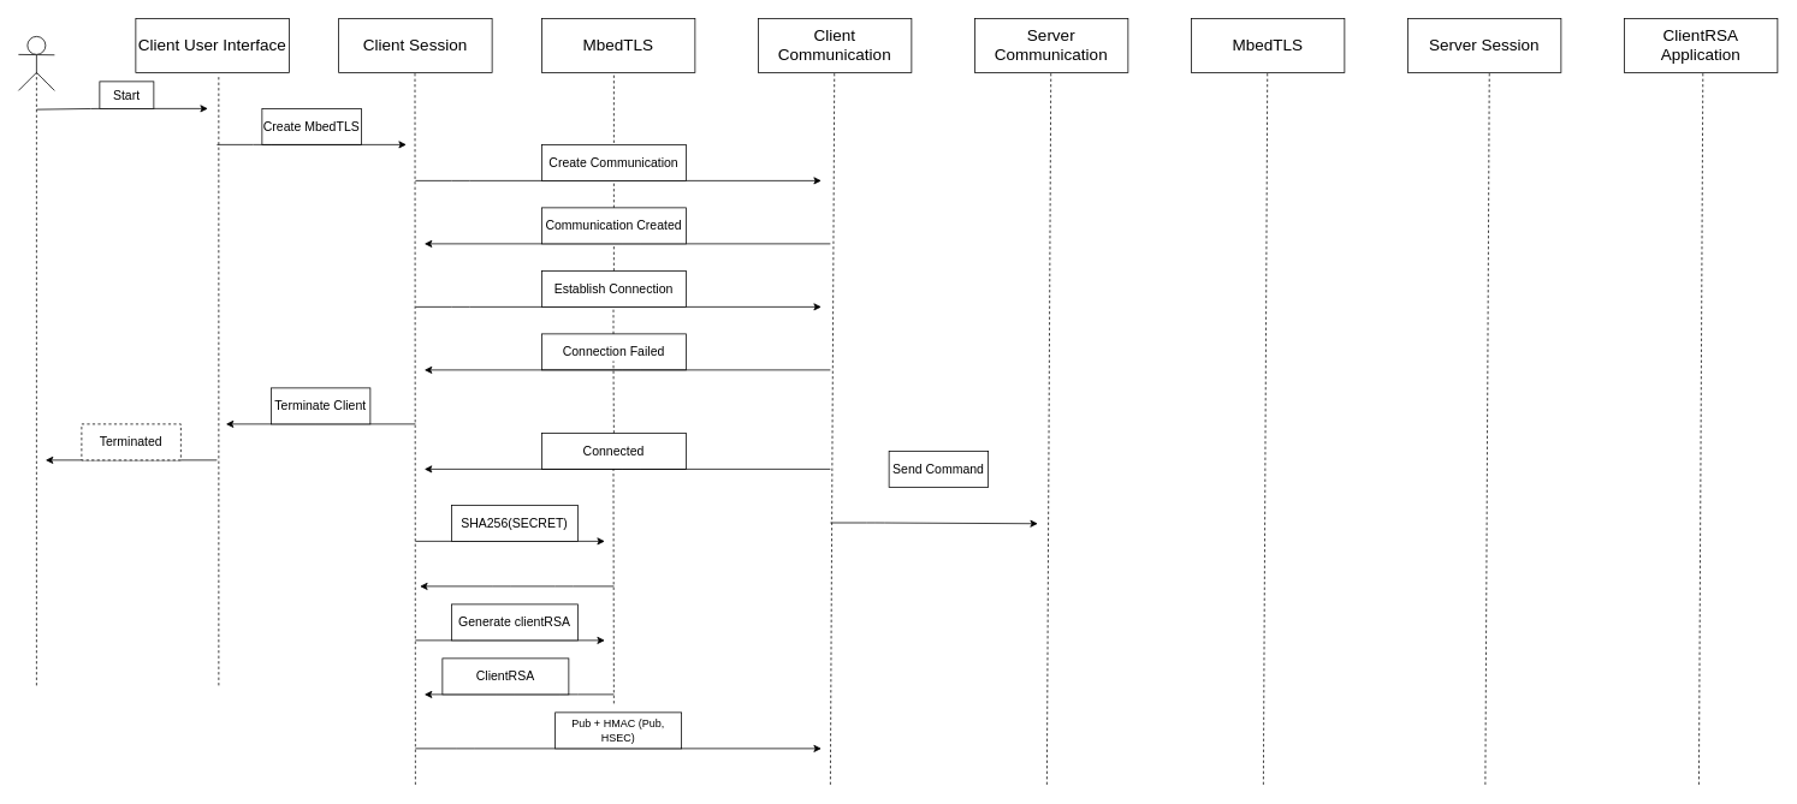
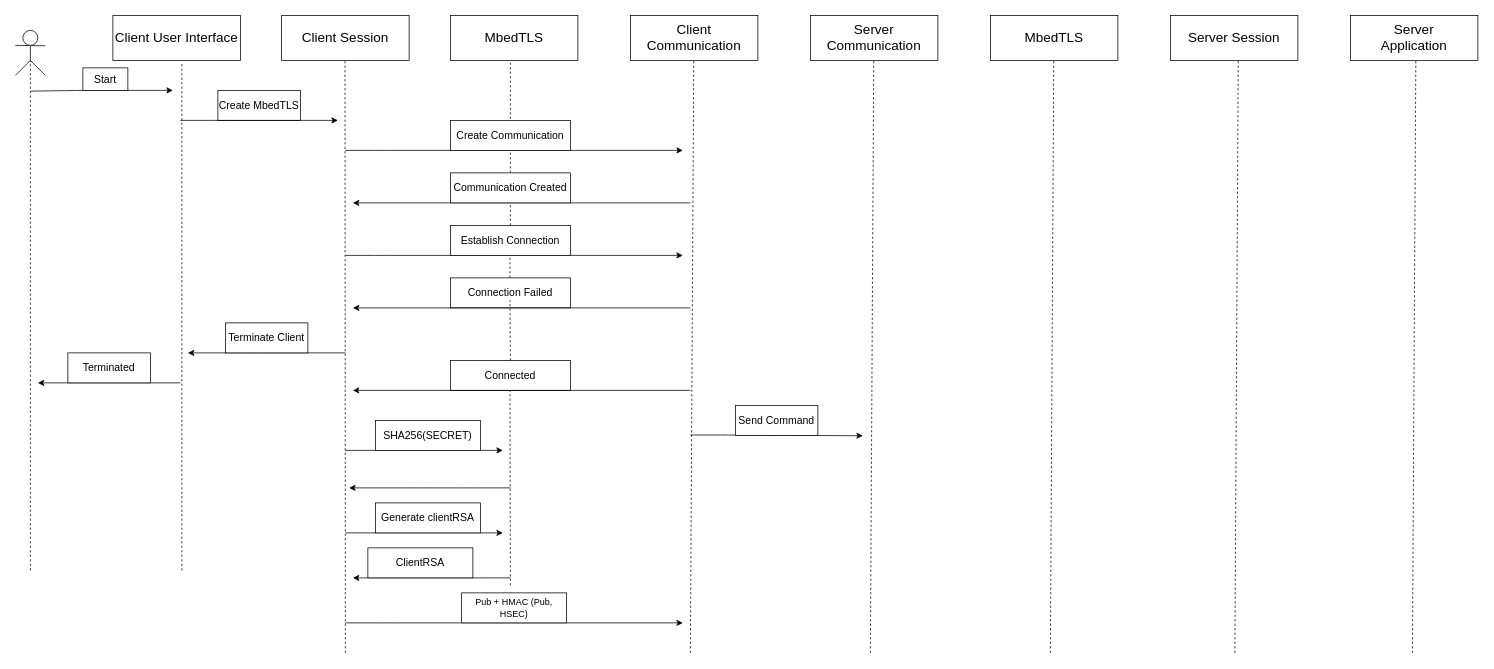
  <mxCell id="0" />
  <mxCell id="1" parent="0" />
  <mxCell id="2" style="edgeStyle=none;html=1;fontSize=14;" parent="1" edge="1"><mxGeometry relative="1" as="geometry"><mxPoint x="40" y="121" as="sourcePoint" /><mxPoint x="230" y="120" as="targetPoint" /><Array as="points"><mxPoint x="110" y="120" /></Array></mxGeometry></mxCell>
  <mxCell id="3" value="&lt;font style=&quot;font-size: 18px;&quot;&gt;Client User Interface&lt;/font&gt;" style="whiteSpace=wrap;html=1;" parent="1" vertex="1"><mxGeometry x="150" y="20" width="170" height="60" as="geometry" /></mxCell>
  <mxCell id="4" value="&lt;font style=&quot;font-size: 14px;&quot;&gt;Start&lt;/font&gt;" style="whiteSpace=wrap;html=1;" parent="1" vertex="1"><mxGeometry x="110" y="90" width="60" height="30" as="geometry" /></mxCell>
  <mxCell id="5" value="&lt;font style=&quot;font-size: 18px;&quot;&gt;Client Session&lt;/font&gt;" style="whiteSpace=wrap;html=1;" parent="1" vertex="1"><mxGeometry x="375" y="20" width="170" height="60" as="geometry" /></mxCell>
  <mxCell id="6" value="&lt;span style=&quot;font-size: 18px;&quot;&gt;MbedTLS&lt;/span&gt;" style="whiteSpace=wrap;html=1;" parent="1" vertex="1"><mxGeometry x="600" y="20" width="170" height="60" as="geometry" /></mxCell>
  <mxCell id="7" value="&lt;span style=&quot;font-size: 18px;&quot;&gt;Client Communication&lt;/span&gt;" style="whiteSpace=wrap;html=1;" parent="1" vertex="1"><mxGeometry x="840" y="20" width="170" height="60" as="geometry" /></mxCell>
  <mxCell id="8" value="&lt;span style=&quot;font-size: 18px;&quot;&gt;Server Communication&lt;/span&gt;" style="whiteSpace=wrap;html=1;" parent="1" vertex="1"><mxGeometry x="1080" y="20" width="170" height="60" as="geometry" /></mxCell>
  <mxCell id="9" value="&lt;span style=&quot;font-size: 18px;&quot;&gt;MbedTLS&lt;/span&gt;" style="whiteSpace=wrap;html=1;" parent="1" vertex="1"><mxGeometry x="1320" y="20" width="170" height="60" as="geometry" /></mxCell>
  <mxCell id="10" value="&lt;font style=&quot;font-size: 14px;&quot;&gt;Create MbedTLS&lt;/font&gt;" style="whiteSpace=wrap;html=1;" parent="1" vertex="1"><mxGeometry x="290" y="120" width="110" height="40" as="geometry" /></mxCell>
  <mxCell id="11" style="edgeStyle=none;html=1;exitX=1;exitY=0.5;exitDx=0;exitDy=0;fontSize=14;" parent="1" edge="1"><mxGeometry relative="1" as="geometry"><mxPoint x="240" y="160" as="sourcePoint" /><mxPoint x="450" y="160" as="targetPoint" /><Array as="points"><mxPoint x="290" y="160" /></Array></mxGeometry></mxCell>
  <mxCell id="12" value="" style="endArrow=none;dashed=1;html=1;rounded=1;fontSize=14;targetPerimeterSpacing=0;entryX=0.541;entryY=1.033;entryDx=0;entryDy=0;entryPerimeter=0;" parent="1" target="3" edge="1"><mxGeometry width="50" height="50" relative="1" as="geometry"><mxPoint x="242" y="760" as="sourcePoint" /><mxPoint x="240" y="150" as="targetPoint" /></mxGeometry></mxCell>
  <mxCell id="13" value="" style="endArrow=none;dashed=1;html=1;rounded=1;fontSize=14;targetPerimeterSpacing=0;entryX=0.541;entryY=1.033;entryDx=0;entryDy=0;entryPerimeter=0;" parent="1" edge="1"><mxGeometry width="50" height="50" relative="1" as="geometry"><mxPoint x="460" y="870" as="sourcePoint" /><mxPoint x="459.5" y="80" as="targetPoint" /></mxGeometry></mxCell>
  <mxCell id="14" value="" style="endArrow=none;dashed=1;html=1;rounded=1;fontSize=14;targetPerimeterSpacing=0;startArrow=none;" parent="1" source="28" edge="1"><mxGeometry width="50" height="50" relative="1" as="geometry"><mxPoint x="680" y="870" as="sourcePoint" /><mxPoint x="680" y="80" as="targetPoint" /></mxGeometry></mxCell>
  <mxCell id="15" value="" style="endArrow=none;dashed=1;html=1;rounded=1;fontSize=14;targetPerimeterSpacing=0;entryX=0.541;entryY=1.033;entryDx=0;entryDy=0;entryPerimeter=0;startArrow=none;" parent="1" edge="1"><mxGeometry width="50" height="50" relative="1" as="geometry"><mxPoint x="920" y="870" as="sourcePoint" /><mxPoint x="924.5" y="80" as="targetPoint" /></mxGeometry></mxCell>
  <mxCell id="16" value="" style="endArrow=none;dashed=1;html=1;rounded=1;fontSize=14;targetPerimeterSpacing=0;entryX=0.541;entryY=1.033;entryDx=0;entryDy=0;entryPerimeter=0;" parent="1" edge="1"><mxGeometry width="50" height="50" relative="1" as="geometry"><mxPoint x="1160" y="870" as="sourcePoint" /><mxPoint x="1164.5" y="80" as="targetPoint" /></mxGeometry></mxCell>
  <mxCell id="17" value="" style="endArrow=none;dashed=1;html=1;rounded=1;fontSize=14;targetPerimeterSpacing=0;entryX=0.541;entryY=1.033;entryDx=0;entryDy=0;entryPerimeter=0;" parent="1" edge="1"><mxGeometry width="50" height="50" relative="1" as="geometry"><mxPoint x="1400" y="870" as="sourcePoint" /><mxPoint x="1404.5" y="80" as="targetPoint" /></mxGeometry></mxCell>
  <mxCell id="18" style="edgeStyle=none;html=1;exitX=1;exitY=0.5;exitDx=0;exitDy=0;fontSize=14;" parent="1" edge="1"><mxGeometry relative="1" as="geometry"><mxPoint x="460" y="470" as="sourcePoint" /><mxPoint x="250" y="470" as="targetPoint" /><Array as="points"><mxPoint x="340" y="470" /></Array></mxGeometry></mxCell>
  <mxCell id="19" value="&lt;font style=&quot;font-size: 14px;&quot;&gt;Terminate Client&lt;/font&gt;" style="whiteSpace=wrap;html=1;" parent="1" vertex="1"><mxGeometry x="300" y="430" width="110" height="40" as="geometry" /></mxCell>
  <mxCell id="20" value="" style="endArrow=none;dashed=1;html=1;rounded=1;fontSize=14;targetPerimeterSpacing=0;entryX=0.541;entryY=1.033;entryDx=0;entryDy=0;entryPerimeter=0;" parent="1" edge="1"><mxGeometry width="50" height="50" relative="1" as="geometry"><mxPoint x="40" y="760" as="sourcePoint" /><mxPoint x="40" y="80" as="targetPoint" /><Array as="points"><mxPoint x="40" y="360" /></Array></mxGeometry></mxCell>
  <mxCell id="21" style="edgeStyle=none;html=1;exitX=1;exitY=0.5;exitDx=0;exitDy=0;fontSize=14;" parent="1" edge="1"><mxGeometry relative="1" as="geometry"><mxPoint x="240" y="510" as="sourcePoint" /><mxPoint x="50" y="510" as="targetPoint" /><Array as="points" /></mxGeometry></mxCell>
- <mxCell id="22" value="&lt;font style=&quot;font-size: 14px;&quot;&gt;Terminated&lt;/font&gt;" style="whiteSpace=wrap;html=1;dashed=1;" parent="1" vertex="1"><mxGeometry x="90" y="470" width="110" height="40" as="geometry" /></mxCell>
+ <mxCell id="22" value="&lt;font style=&quot;font-size: 14px;&quot;&gt;Terminated&lt;/font&gt;" style="whiteSpace=wrap;html=1;" parent="1" vertex="1"><mxGeometry x="90" y="470" width="110" height="40" as="geometry" /></mxCell>
  <mxCell id="23" style="edgeStyle=none;html=1;exitX=1;exitY=0.5;exitDx=0;exitDy=0;fontSize=14;" parent="1" edge="1"><mxGeometry relative="1" as="geometry"><mxPoint x="460" y="200" as="sourcePoint" /><mxPoint x="910" y="200" as="targetPoint" /><Array as="points"><mxPoint x="510" y="200" /></Array></mxGeometry></mxCell>
  <mxCell id="24" value="&lt;font style=&quot;font-size: 14px;&quot;&gt;Create Communication&lt;/font&gt;" style="whiteSpace=wrap;html=1;" parent="1" vertex="1"><mxGeometry x="600" y="160" width="160" height="40" as="geometry" /></mxCell>
  <mxCell id="25" value="" style="endArrow=classic;html=1;rounded=1;fontSize=14;targetPerimeterSpacing=0;" parent="1" edge="1"><mxGeometry width="50" height="50" relative="1" as="geometry"><mxPoint x="920" y="270" as="sourcePoint" /><mxPoint x="470" y="270" as="targetPoint" /><Array as="points"><mxPoint x="700" y="270" /></Array></mxGeometry></mxCell>
  <mxCell id="26" style="edgeStyle=none;html=1;exitX=1;exitY=0.5;exitDx=0;exitDy=0;fontSize=14;" parent="1" edge="1"><mxGeometry relative="1" as="geometry"><mxPoint x="460" y="340" as="sourcePoint" /><mxPoint x="910" y="340" as="targetPoint" /><Array as="points"><mxPoint x="510" y="340" /></Array></mxGeometry></mxCell>
  <mxCell id="27" value="&lt;font style=&quot;font-size: 14px;&quot;&gt;Establish Connection&lt;/font&gt;" style="whiteSpace=wrap;html=1;" parent="1" vertex="1"><mxGeometry x="600" y="300" width="160" height="40" as="geometry" /></mxCell>
  <mxCell id="28" value="&lt;font style=&quot;font-size: 14px;&quot;&gt;Communication Created&lt;/font&gt;" style="whiteSpace=wrap;html=1;" parent="1" vertex="1"><mxGeometry x="600" y="230" width="160" height="40" as="geometry" /></mxCell>
  <mxCell id="29" value="&lt;font style=&quot;font-size: 14px;&quot;&gt;Connection Failed&lt;/font&gt;" style="whiteSpace=wrap;html=1;" parent="1" vertex="1"><mxGeometry x="600" y="370" width="160" height="40" as="geometry" /></mxCell>
  <mxCell id="30" value="" style="endArrow=classic;html=1;rounded=1;fontSize=14;targetPerimeterSpacing=0;" parent="1" edge="1"><mxGeometry width="50" height="50" relative="1" as="geometry"><mxPoint x="920" y="410" as="sourcePoint" /><mxPoint x="470" y="410" as="targetPoint" /><Array as="points"><mxPoint x="700" y="410" /></Array></mxGeometry></mxCell>
  <mxCell id="31" value="&lt;font style=&quot;font-size: 14px;&quot;&gt;Connected&lt;/font&gt;" style="whiteSpace=wrap;html=1;" parent="1" vertex="1"><mxGeometry x="600" y="480" width="160" height="40" as="geometry" /></mxCell>
  <mxCell id="32" value="" style="endArrow=classic;html=1;rounded=1;fontSize=14;targetPerimeterSpacing=0;" parent="1" edge="1"><mxGeometry width="50" height="50" relative="1" as="geometry"><mxPoint x="920" y="520" as="sourcePoint" /><mxPoint x="470" y="520" as="targetPoint" /><Array as="points"><mxPoint x="700" y="520" /></Array></mxGeometry></mxCell>
  <mxCell id="33" style="edgeStyle=none;html=1;exitX=1;exitY=0.5;exitDx=0;exitDy=0;fontSize=14;" parent="1" edge="1"><mxGeometry relative="1" as="geometry"><mxPoint x="460" y="600" as="sourcePoint" /><mxPoint x="670" y="600" as="targetPoint" /><Array as="points"><mxPoint x="510" y="600" /></Array></mxGeometry></mxCell>
  <mxCell id="34" value="&lt;font style=&quot;font-size: 14px;&quot;&gt;SHA256(SECRET)&lt;/font&gt;" style="whiteSpace=wrap;html=1;" parent="1" vertex="1"><mxGeometry x="500" y="560" width="140" height="40" as="geometry" /></mxCell>
  <mxCell id="35" style="edgeStyle=none;html=1;fontSize=14;" parent="1" edge="1"><mxGeometry relative="1" as="geometry"><mxPoint x="680" y="650" as="sourcePoint" /><mxPoint x="465" y="650" as="targetPoint" /><Array as="points"><mxPoint x="625" y="650" /><mxPoint x="555" y="650" /></Array></mxGeometry></mxCell>
  <mxCell id="36" style="edgeStyle=none;html=1;exitX=1;exitY=0.5;exitDx=0;exitDy=0;fontSize=14;" parent="1" edge="1"><mxGeometry relative="1" as="geometry"><mxPoint x="460" y="710" as="sourcePoint" /><mxPoint x="670" y="710" as="targetPoint" /><Array as="points"><mxPoint x="510" y="710" /></Array></mxGeometry></mxCell>
  <mxCell id="37" value="&lt;font style=&quot;font-size: 14px;&quot;&gt;Generate clientRSA&lt;/font&gt;" style="whiteSpace=wrap;html=1;" parent="1" vertex="1"><mxGeometry x="500" y="670" width="140" height="40" as="geometry" /></mxCell>
  <mxCell id="38" style="edgeStyle=none;html=1;fontSize=14;" parent="1" edge="1"><mxGeometry relative="1" as="geometry"><mxPoint x="680" y="770" as="sourcePoint" /><mxPoint x="470" y="770" as="targetPoint" /><Array as="points"><mxPoint x="630" y="770" /><mxPoint x="560" y="770" /></Array></mxGeometry></mxCell>
  <mxCell id="39" value="&lt;span style=&quot;font-size: 14px;&quot;&gt;ClientRSA&lt;/span&gt;" style="whiteSpace=wrap;html=1;" parent="1" vertex="1"><mxGeometry x="490" y="730" width="140" height="40" as="geometry" /></mxCell>
  <mxCell id="40" style="edgeStyle=none;html=1;fontSize=14;" parent="1" edge="1"><mxGeometry relative="1" as="geometry"><mxPoint x="460" y="830" as="sourcePoint" /><mxPoint x="910" y="830" as="targetPoint" /><Array as="points"><mxPoint x="515" y="830" /></Array></mxGeometry></mxCell>
  <mxCell id="41" value="Pub + HMAC (Pub, HSEC)" style="whiteSpace=wrap;html=1;" parent="1" vertex="1"><mxGeometry x="615" y="790" width="140" height="40" as="geometry" /></mxCell>
  <mxCell id="42" value="" style="endArrow=none;html=1;" edge="1" parent="1"><mxGeometry width="50" height="50" relative="1" as="geometry"><mxPoint x="20" y="100" as="sourcePoint" /><mxPoint x="40" y="80" as="targetPoint" /></mxGeometry></mxCell>
  <mxCell id="43" value="" style="endArrow=none;html=1;" edge="1" parent="1"><mxGeometry width="50" height="50" relative="1" as="geometry"><mxPoint x="40" y="80" as="sourcePoint" /><mxPoint x="60" y="100" as="targetPoint" /></mxGeometry></mxCell>
  <mxCell id="44" value="" style="endArrow=none;html=1;" edge="1" parent="1"><mxGeometry width="50" height="50" relative="1" as="geometry"><mxPoint x="40" y="80" as="sourcePoint" /><mxPoint x="40" y="60" as="targetPoint" /></mxGeometry></mxCell>
  <mxCell id="45" value="" style="endArrow=none;html=1;" edge="1" parent="1"><mxGeometry width="50" height="50" relative="1" as="geometry"><mxPoint x="20" y="60" as="sourcePoint" /><mxPoint x="60" y="60.5" as="targetPoint" /></mxGeometry></mxCell>
  <mxCell id="46" value="" style="ellipse;whiteSpace=wrap;html=1;aspect=fixed;" vertex="1" parent="1"><mxGeometry x="30" y="40" width="20" height="20" as="geometry" /></mxCell>
  <mxCell id="47" value="" style="endArrow=none;dashed=1;html=1;exitX=0.5;exitY=0;exitDx=0;exitDy=0;" edge="1" parent="1" source="27"><mxGeometry width="50" height="50" relative="1" as="geometry"><mxPoint x="660" y="290" as="sourcePoint" /><mxPoint x="680" y="270" as="targetPoint" /></mxGeometry></mxCell>
  <mxCell id="48" value="" style="endArrow=none;dashed=1;html=1;exitX=0.5;exitY=0;exitDx=0;exitDy=0;" edge="1" parent="1" source="31"><mxGeometry width="50" height="50" relative="1" as="geometry"><mxPoint x="679.5" y="430" as="sourcePoint" /><mxPoint x="679.5" y="400" as="targetPoint" /></mxGeometry></mxCell>
  <mxCell id="49" value="" style="endArrow=none;dashed=1;html=1;exitX=0.5;exitY=0;exitDx=0;exitDy=0;" edge="1" parent="1"><mxGeometry width="50" height="50" relative="1" as="geometry"><mxPoint x="679.5" y="370" as="sourcePoint" /><mxPoint x="679.5" y="340" as="targetPoint" /></mxGeometry></mxCell>
  <mxCell id="50" value="" style="endArrow=none;dashed=1;html=1;" edge="1" parent="1"><mxGeometry width="50" height="50" relative="1" as="geometry"><mxPoint x="680" y="780" as="sourcePoint" /><mxPoint x="679.5" y="520" as="targetPoint" /></mxGeometry></mxCell>
  <mxCell id="51" style="edgeStyle=none;html=1;exitX=1;exitY=0.5;exitDx=0;exitDy=0;fontSize=14;" parent="1" edge="1"><mxGeometry relative="1" as="geometry"><mxPoint x="920" y="579.5" as="sourcePoint" /><mxPoint x="1150" y="580.5" as="targetPoint" /><Array as="points"><mxPoint x="970" y="579.5" /></Array></mxGeometry></mxCell>
- <mxCell id="52" value="&lt;font style=&quot;font-size: 14px;&quot;&gt;Send Command&lt;/font&gt;" style="whiteSpace=wrap;html=1;" parent="1" vertex="1"><mxGeometry x="985" y="500" width="110" height="40" as="geometry" /></mxCell>
+ <mxCell id="52" value="&lt;font style=&quot;font-size: 14px;&quot;&gt;Send Command&lt;/font&gt;" style="whiteSpace=wrap;html=1;" parent="1" vertex="1"><mxGeometry x="980" y="540" width="110" height="40" as="geometry" /></mxCell>
  <mxCell id="53" value="&lt;span style=&quot;font-size: 18px;&quot;&gt;Server Session&lt;/span&gt;" style="whiteSpace=wrap;html=1;" vertex="1" parent="1"><mxGeometry x="1560" y="20" width="170" height="60" as="geometry" /></mxCell>
- <mxCell id="54" value="&lt;span style=&quot;font-size: 18px;&quot;&gt;ClientRSA &lt;br&gt;Application&lt;/span&gt;" style="whiteSpace=wrap;html=1;" vertex="1" parent="1"><mxGeometry x="1800" y="20" width="170" height="60" as="geometry" /></mxCell>
+ <mxCell id="54" value="&lt;span style=&quot;font-size: 18px;&quot;&gt;Server &lt;br&gt;Application&lt;/span&gt;" style="whiteSpace=wrap;html=1;" vertex="1" parent="1"><mxGeometry x="1800" y="20" width="170" height="60" as="geometry" /></mxCell>
  <mxCell id="55" value="" style="endArrow=none;dashed=1;html=1;rounded=1;fontSize=14;targetPerimeterSpacing=0;entryX=0.541;entryY=1.033;entryDx=0;entryDy=0;entryPerimeter=0;" edge="1" parent="1"><mxGeometry width="50" height="50" relative="1" as="geometry"><mxPoint x="1646" y="870" as="sourcePoint" /><mxPoint x="1650.5" y="80" as="targetPoint" /></mxGeometry></mxCell>
  <mxCell id="56" value="" style="endArrow=none;dashed=1;html=1;rounded=1;fontSize=14;targetPerimeterSpacing=0;entryX=0.541;entryY=1.033;entryDx=0;entryDy=0;entryPerimeter=0;" edge="1" parent="1"><mxGeometry width="50" height="50" relative="1" as="geometry"><mxPoint x="1882.75" y="870" as="sourcePoint" /><mxPoint x="1887.25" y="80" as="targetPoint" /></mxGeometry></mxCell>
